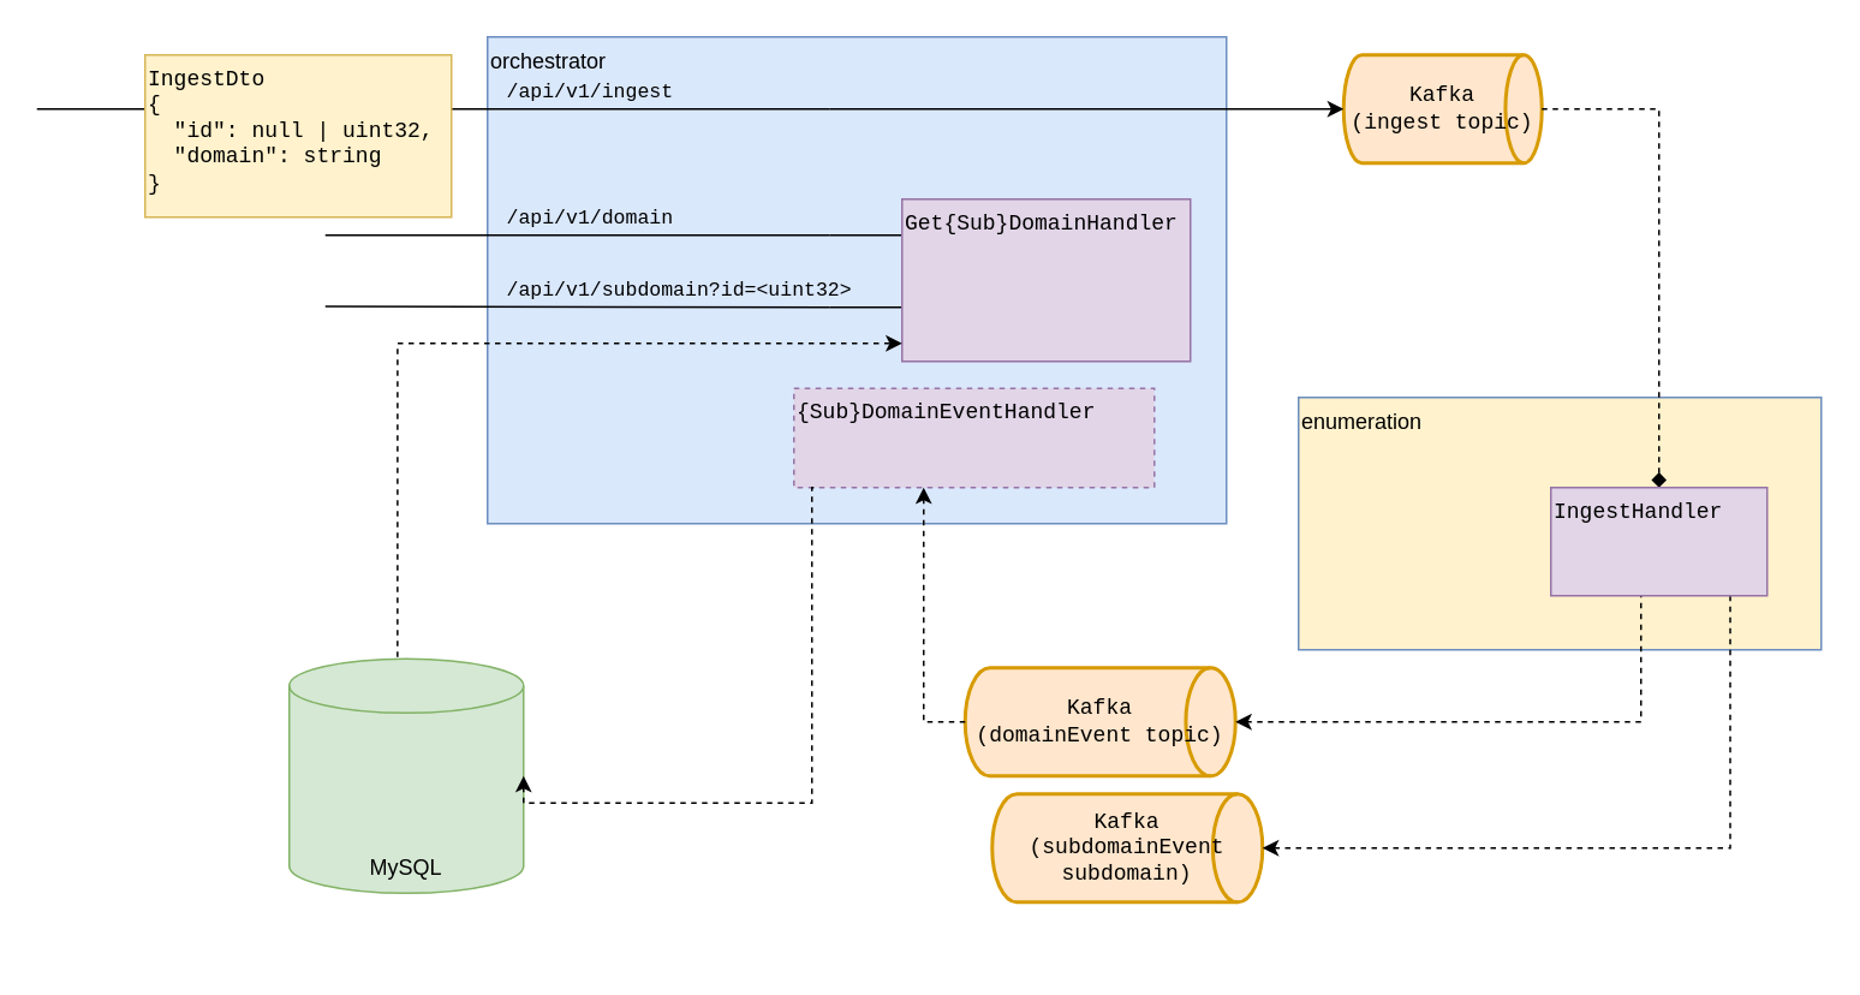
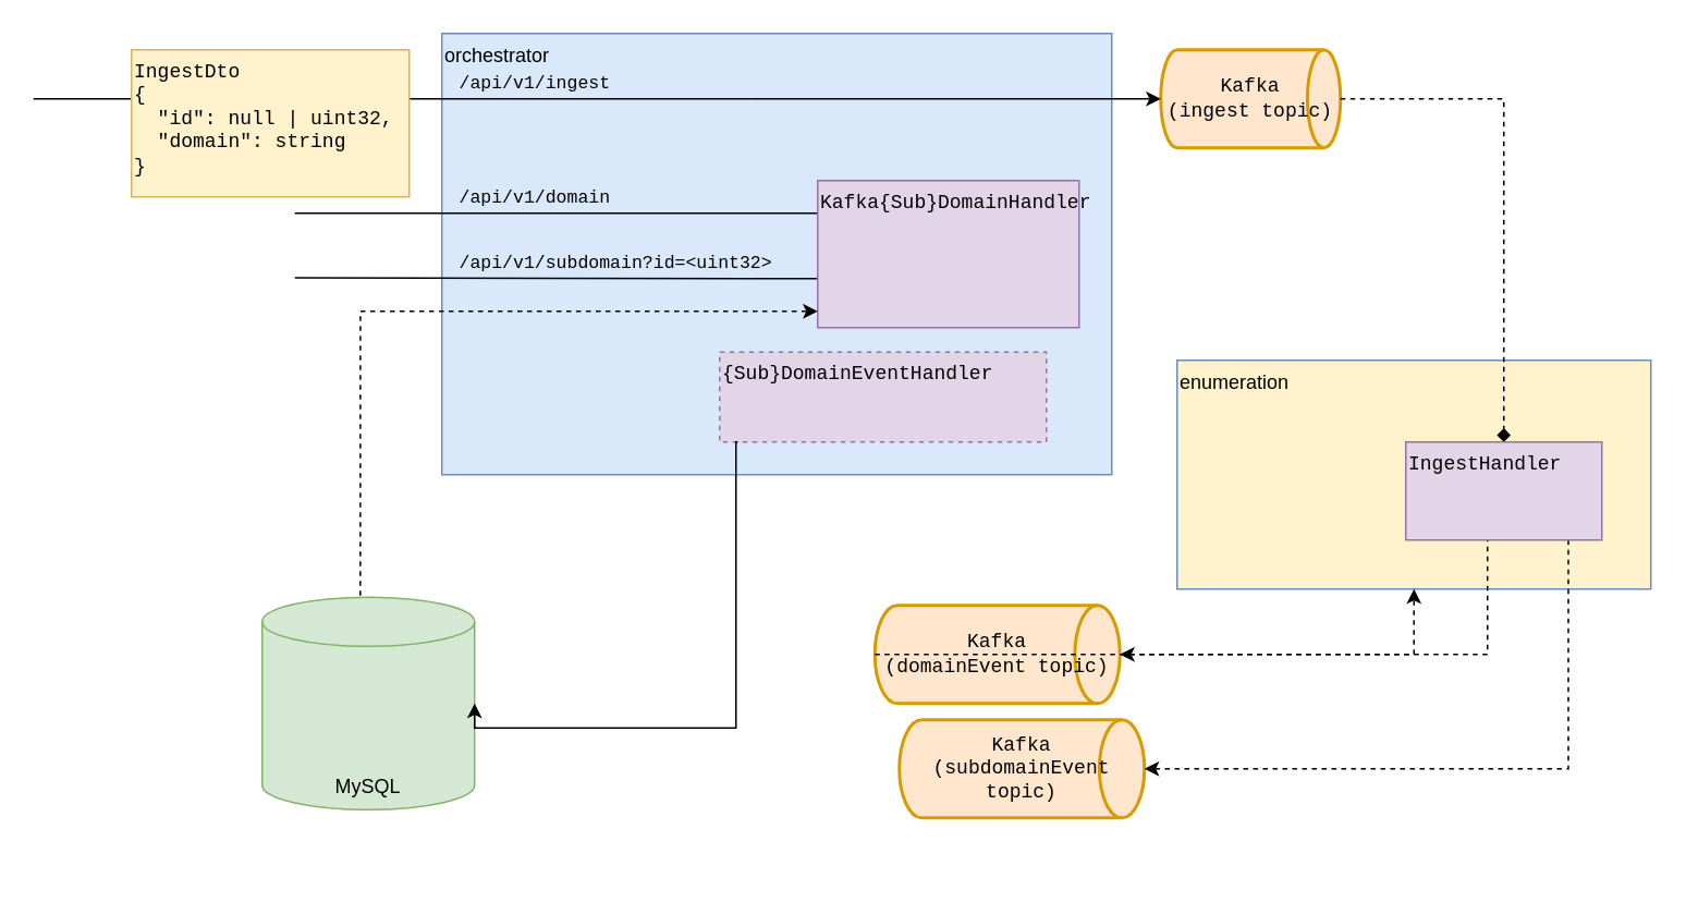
  <mxCell id="0" />
  <mxCell id="1" parent="0" />
  <mxCell id="2" value="orchestrator" style="rounded=0;whiteSpace=wrap;html=1;align=left;labelPosition=center;verticalLabelPosition=middle;verticalAlign=top;fillColor=#dae8fc;strokeColor=#6c8ebf;" vertex="1" parent="1"><mxGeometry x="270" y="20" width="410" height="270" as="geometry" /></mxCell>
  <mxCell id="3" value="&lt;div style=&quot;&quot;&gt;&lt;span style=&quot;background-color: initial;&quot;&gt;enumeration&lt;/span&gt;&lt;/div&gt;" style="rounded=0;whiteSpace=wrap;html=1;align=left;verticalAlign=top;fillColor=#fff2cc;strokeColor=#6c8ebf;" vertex="1" parent="1"><mxGeometry x="720" y="220" width="290" height="140" as="geometry" /></mxCell>
  <mxCell id="4" value="" style="endArrow=none;html=1;rounded=0;fontFamily=Courier New;labelPosition=left;verticalLabelPosition=middle;align=left;verticalAlign=middle;" edge="1" parent="1"><mxGeometry width="50" height="50" relative="1" as="geometry"><mxPoint x="180" y="60" as="sourcePoint" /><mxPoint x="460" y="60" as="targetPoint" /></mxGeometry></mxCell>
  <mxCell id="5" value="/api/v1/ingest" style="edgeLabel;html=1;align=left;verticalAlign=bottom;resizable=0;points=[];fontFamily=Courier New;labelPosition=center;verticalLabelPosition=top;labelBackgroundColor=none;" vertex="1" connectable="0" parent="4"><mxGeometry x="-0.295" y="2" relative="1" as="geometry"><mxPoint y="1" as="offset" /></mxGeometry></mxCell>
  <mxCell id="6" value="" style="endArrow=none;html=1;rounded=0;fontFamily=Courier New;labelPosition=left;verticalLabelPosition=middle;align=left;verticalAlign=middle;" edge="1" parent="1"><mxGeometry width="50" height="50" relative="1" as="geometry"><mxPoint x="180" y="130" as="sourcePoint" /><mxPoint x="460" y="130" as="targetPoint" /></mxGeometry></mxCell>
  <mxCell id="7" value="/api/v1/domain" style="edgeLabel;html=1;align=left;verticalAlign=bottom;resizable=0;points=[];fontFamily=Courier New;labelPosition=center;verticalLabelPosition=top;labelBackgroundColor=none;" vertex="1" connectable="0" parent="6"><mxGeometry x="-0.295" y="2" relative="1" as="geometry"><mxPoint y="1" as="offset" /></mxGeometry></mxCell>
  <mxCell id="8" value="" style="endArrow=none;html=1;rounded=0;fontFamily=Courier New;labelPosition=left;verticalLabelPosition=middle;align=left;verticalAlign=middle;" edge="1" parent="1"><mxGeometry width="50" height="50" relative="1" as="geometry"><mxPoint x="180" y="169.5" as="sourcePoint" /><mxPoint x="460" y="170" as="targetPoint" /></mxGeometry></mxCell>
  <mxCell id="9" value="/api/v1/subdomain?id=&amp;lt;uint32&amp;gt;" style="edgeLabel;html=1;align=left;verticalAlign=bottom;resizable=0;points=[];fontFamily=Courier New;labelPosition=center;verticalLabelPosition=top;labelBackgroundColor=none;" vertex="1" connectable="0" parent="8"><mxGeometry x="-0.295" y="2" relative="1" as="geometry"><mxPoint y="1" as="offset" /></mxGeometry></mxCell>
- <mxCell id="10" value="Kafka&lt;br&gt;&lt;div style=&quot;text-align: left;&quot;&gt;&lt;span style=&quot;background-color: initial;&quot;&gt;(ingest topic)&lt;/span&gt;&lt;/div&gt;" style="strokeWidth=2;html=1;shape=mxgraph.flowchart.direct_data;whiteSpace=wrap;labelBackgroundColor=none;fontFamily=Courier New;fillColor=#ffe6cc;strokeColor=#d79b00;align=center;labelPosition=center;verticalLabelPosition=middle;verticalAlign=middle;" vertex="1" parent="1"><mxGeometry x="745" y="30" width="110" height="60" as="geometry" /></mxCell>
+ <mxCell id="10" value="Kafka&lt;br&gt;&lt;div style=&quot;text-align: left;&quot;&gt;&lt;span style=&quot;background-color: initial;&quot;&gt;(ingest topic)&lt;/span&gt;&lt;/div&gt;" style="strokeWidth=2;html=1;shape=mxgraph.flowchart.direct_data;whiteSpace=wrap;labelBackgroundColor=none;fontFamily=Courier New;fillColor=#ffe6cc;strokeColor=#d79b00;align=center;labelPosition=center;verticalLabelPosition=middle;verticalAlign=middle;" vertex="1" parent="1"><mxGeometry x="710" y="30" width="110" height="60" as="geometry" /></mxCell>
  <mxCell id="11" value="" style="endArrow=classic;html=1;rounded=0;fontFamily=Courier New;entryX=0;entryY=0.5;entryDx=0;entryDy=0;entryPerimeter=0;" edge="1" parent="1" target="10"><mxGeometry width="50" height="50" relative="1" as="geometry"><mxPoint x="460" y="60" as="sourcePoint" /><mxPoint x="600" y="-110" as="targetPoint" /></mxGeometry></mxCell>
  <mxCell id="12" value="" style="endArrow=none;html=1;rounded=0;fontFamily=Courier New;" edge="1" parent="1"><mxGeometry width="50" height="50" relative="1" as="geometry"><mxPoint x="20" y="60" as="sourcePoint" /><mxPoint x="180" y="60" as="targetPoint" /></mxGeometry></mxCell>
  <mxCell id="13" value="IngestDto&lt;br&gt;{&lt;br&gt;&amp;nbsp; &quot;id&quot;: null | uint32,&lt;br&gt;&amp;nbsp; &quot;domain&quot;: string&lt;br&gt;}" style="rounded=0;whiteSpace=wrap;html=1;labelBackgroundColor=none;fontFamily=Courier New;align=left;verticalAlign=top;fillColor=#fff2cc;strokeColor=#d6b656;" vertex="1" parent="1"><mxGeometry x="80" y="30" width="170" height="90" as="geometry" /></mxCell>
  <mxCell id="14" value="" style="edgeStyle=segmentEdgeStyle;endArrow=diamond;html=1;rounded=0;fontFamily=Courier New;dashed=1;exitX=1;exitY=0.5;exitDx=0;exitDy=0;exitPerimeter=0;" edge="1" parent="1" source="10" target="26"><mxGeometry width="50" height="50" relative="1" as="geometry"><mxPoint x="780" y="60" as="sourcePoint" /><mxPoint x="830" y="120" as="targetPoint" /></mxGeometry></mxCell>
  <mxCell id="15" value="Kafka&lt;br&gt;(domainEvent topic)" style="strokeWidth=2;html=1;shape=mxgraph.flowchart.direct_data;whiteSpace=wrap;labelBackgroundColor=none;fontFamily=Courier New;fillColor=#ffe6cc;strokeColor=#d79b00;align=center;labelPosition=center;verticalLabelPosition=middle;verticalAlign=middle;" vertex="1" parent="1"><mxGeometry x="535" y="370" width="150" height="60" as="geometry" /></mxCell>
- <mxCell id="16" value="Kafka&lt;br&gt;(subdomainEvent subdomain)" style="strokeWidth=2;html=1;shape=mxgraph.flowchart.direct_data;whiteSpace=wrap;labelBackgroundColor=none;fontFamily=Courier New;fillColor=#ffe6cc;strokeColor=#d79b00;align=center;labelPosition=center;verticalLabelPosition=middle;verticalAlign=middle;" vertex="1" parent="1"><mxGeometry x="550" y="440" width="150" height="60" as="geometry" /></mxCell>
+ <mxCell id="16" value="Kafka&lt;br&gt;(subdomainEvent topic)" style="strokeWidth=2;html=1;shape=mxgraph.flowchart.direct_data;whiteSpace=wrap;labelBackgroundColor=none;fontFamily=Courier New;fillColor=#ffe6cc;strokeColor=#d79b00;align=center;labelPosition=center;verticalLabelPosition=middle;verticalAlign=middle;" vertex="1" parent="1"><mxGeometry x="550" y="440" width="150" height="60" as="geometry" /></mxCell>
  <mxCell id="17" value="" style="endArrow=none;html=1;rounded=0;fontFamily=Courier New;" edge="1" parent="1"><mxGeometry width="50" height="50" relative="1" as="geometry"><mxPoint x="460" y="130" as="sourcePoint" /><mxPoint x="520" y="130" as="targetPoint" /></mxGeometry></mxCell>
  <mxCell id="18" value="" style="endArrow=none;html=1;rounded=0;fontFamily=Courier New;" edge="1" parent="1"><mxGeometry width="50" height="50" relative="1" as="geometry"><mxPoint x="460" y="170" as="sourcePoint" /><mxPoint x="520" y="170" as="targetPoint" /></mxGeometry></mxCell>
- <mxCell id="19" value="Get{Sub}DomainHandler" style="rounded=0;whiteSpace=wrap;html=1;labelBackgroundColor=none;fontFamily=Courier New;align=left;fillColor=#e1d5e7;strokeColor=#9673a6;verticalAlign=top;" vertex="1" parent="1"><mxGeometry x="500" y="110" width="160" height="90" as="geometry" /></mxCell>
+ <mxCell id="19" value="Kafka{Sub}DomainHandler" style="rounded=0;whiteSpace=wrap;html=1;labelBackgroundColor=none;fontFamily=Courier New;align=left;fillColor=#e1d5e7;strokeColor=#9673a6;verticalAlign=top;" vertex="1" parent="1"><mxGeometry x="500" y="110" width="160" height="90" as="geometry" /></mxCell>
  <mxCell id="20" value="" style="edgeStyle=orthogonalEdgeStyle;elbow=horizontal;endArrow=classic;html=1;rounded=0;fontFamily=Courier New;dashed=1;exitX=0.462;exitY=0.038;exitDx=0;exitDy=0;exitPerimeter=0;" edge="1" parent="1" source="21"><mxGeometry width="50" height="50" relative="1" as="geometry"><mxPoint x="240" y="290" as="sourcePoint" /><mxPoint x="500" y="190" as="targetPoint" /><Array as="points"><mxPoint x="240" y="190" /><mxPoint x="500" y="190" /></Array></mxGeometry></mxCell>
  <mxCell id="21" value="MySQL" style="shape=cylinder3;whiteSpace=wrap;html=1;boundedLbl=1;backgroundOutline=1;size=15;verticalAlign=bottom;fillColor=#d5e8d4;strokeColor=#82b366;" vertex="1" parent="1"><mxGeometry x="160" y="365" width="130" height="130" as="geometry" /></mxCell>
  <mxCell id="22" value="{Sub}DomainEventHandler" style="rounded=0;whiteSpace=wrap;html=1;labelBackgroundColor=none;fontFamily=Courier New;align=left;fillColor=#e1d5e7;strokeColor=#9673a6;verticalAlign=top;dashed=1;" vertex="1" parent="1"><mxGeometry x="440" y="215" width="200" height="55" as="geometry" /></mxCell>
- <mxCell id="23" value="" style="edgeStyle=segmentEdgeStyle;endArrow=classic;html=1;rounded=0;dashed=1;fontFamily=Courier New;entryX=1;entryY=0.5;entryDx=0;entryDy=0;entryPerimeter=0;exitX=0.055;exitY=1;exitDx=0;exitDy=0;exitPerimeter=0;" edge="1" parent="1" source="22" target="21"><mxGeometry width="50" height="50" relative="1" as="geometry"><mxPoint x="480" y="440" as="sourcePoint" /><mxPoint x="420" y="390" as="targetPoint" /><Array as="points"><mxPoint x="450" y="270" /><mxPoint x="450" y="445" /></Array></mxGeometry></mxCell>
+ <mxCell id="23" value="" style="edgeStyle=segmentEdgeStyle;endArrow=classic;html=1;rounded=0;dashed=0;fontFamily=Courier New;entryX=1;entryY=0.5;entryDx=0;entryDy=0;entryPerimeter=0;exitX=0.055;exitY=1;exitDx=0;exitDy=0;exitPerimeter=0;" edge="1" parent="1" source="22" target="21"><mxGeometry width="50" height="50" relative="1" as="geometry"><mxPoint x="480" y="440" as="sourcePoint" /><mxPoint x="420" y="390" as="targetPoint" /><Array as="points"><mxPoint x="450" y="270" /><mxPoint x="450" y="445" /></Array></mxGeometry></mxCell>
  <mxCell id="24" value="" style="edgeStyle=segmentEdgeStyle;endArrow=classic;html=1;rounded=0;dashed=1;fontFamily=Courier New;entryX=1;entryY=0.5;entryDx=0;entryDy=0;entryPerimeter=0;" edge="1" parent="1" target="15"><mxGeometry width="50" height="50" relative="1" as="geometry"><mxPoint x="910" y="328" as="sourcePoint" /><mxPoint x="919.5" y="550" as="targetPoint" /><Array as="points"><mxPoint x="910" y="328" /><mxPoint x="910" y="530" /></Array></mxGeometry></mxCell>
  <mxCell id="25" value="" style="edgeStyle=segmentEdgeStyle;endArrow=classic;html=1;rounded=0;dashed=1;fontFamily=Courier New;" edge="1" parent="1"><mxGeometry width="50" height="50" relative="1" as="geometry"><mxPoint x="959.5" y="330" as="sourcePoint" /><mxPoint x="700" y="470" as="targetPoint" /><Array as="points"><mxPoint x="960" y="470" /><mxPoint x="700" y="470" /></Array></mxGeometry></mxCell>
  <mxCell id="26" value="IngestHandler" style="rounded=0;whiteSpace=wrap;html=1;labelBackgroundColor=none;fontFamily=Courier New;align=left;fillColor=#e1d5e7;strokeColor=#9673a6;verticalAlign=top;" vertex="1" parent="1"><mxGeometry x="860" y="270" width="120" height="60" as="geometry" /></mxCell>
- <mxCell id="27" value="" style="edgeStyle=segmentEdgeStyle;endArrow=classic;html=1;rounded=0;dashed=1;fontFamily=Courier New;exitX=0;exitY=0.5;exitDx=0;exitDy=0;exitPerimeter=0;entryX=0.36;entryY=1;entryDx=0;entryDy=0;entryPerimeter=0;" edge="1" parent="1" source="15" target="22"><mxGeometry width="50" height="50" relative="1" as="geometry"><mxPoint x="560" y="610" as="sourcePoint" /><mxPoint x="510" y="320" as="targetPoint" /></mxGeometry></mxCell>
+ <mxCell id="27" value="" style="edgeStyle=segmentEdgeStyle;endArrow=classic;html=1;rounded=0;dashed=1;fontFamily=Courier New;exitX=0;exitY=0.5;exitDx=0;exitDy=0;exitPerimeter=0;" edge="1" parent="1" source="15" target="3"><mxGeometry width="50" height="50" relative="1" as="geometry"><mxPoint x="560" y="610" as="sourcePoint" /><mxPoint x="510" y="320" as="targetPoint" /></mxGeometry></mxCell>
